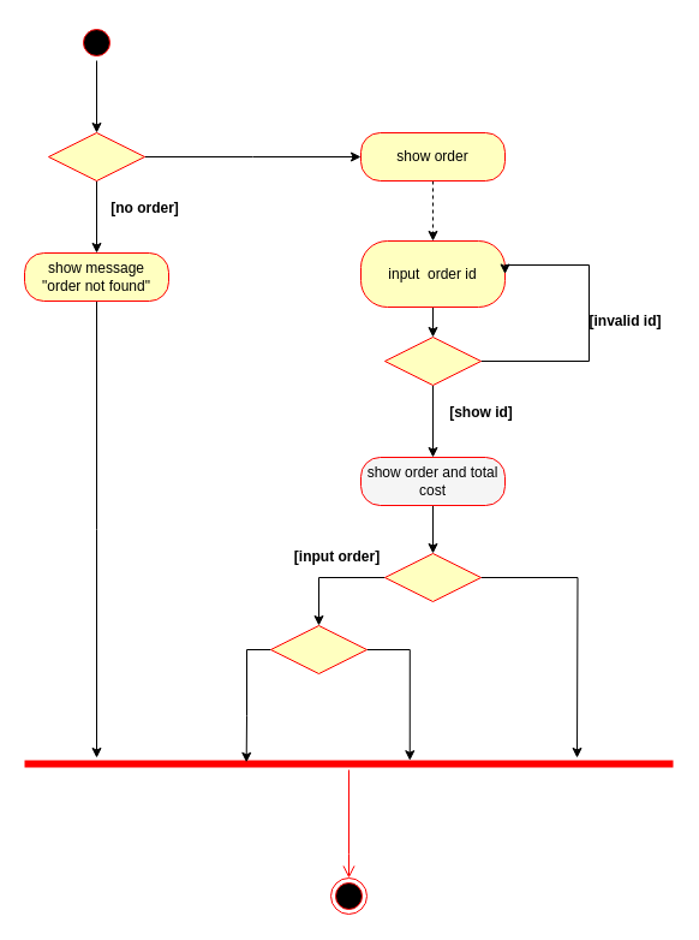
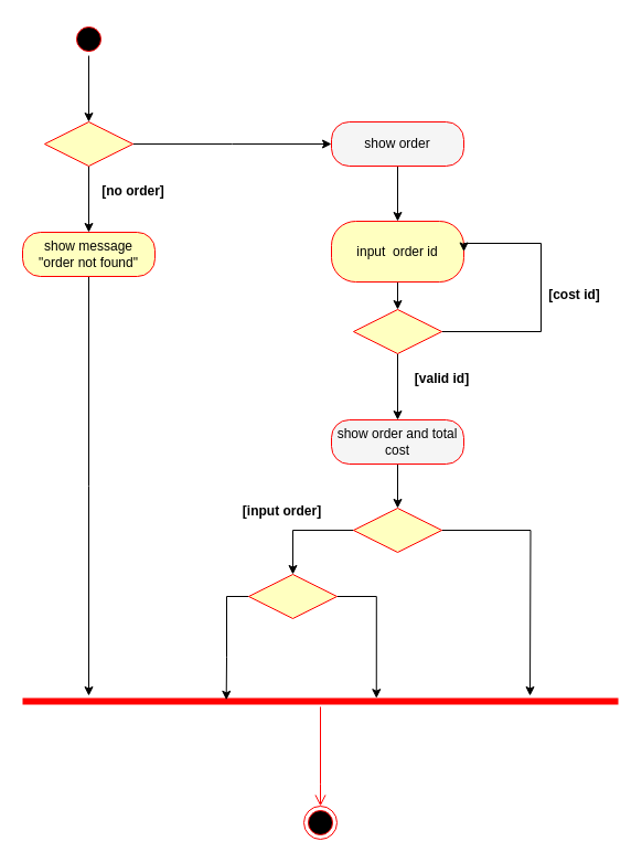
  <mxCell id="0" />
  <mxCell id="1" parent="0" />
  <mxCell id="2" style="edgeStyle=orthogonalEdgeStyle;rounded=0;orthogonalLoop=1;jettySize=auto;html=1;exitX=0.5;exitY=1;exitDx=0;exitDy=0;entryX=0.5;entryY=0;entryDx=0;entryDy=0;" parent="1" source="3" target="6" edge="1"><mxGeometry relative="1" as="geometry" /></mxCell>
  <mxCell id="3" value="" style="ellipse;html=1;shape=startState;fillColor=#000000;strokeColor=#ff0000;" parent="1" vertex="1"><mxGeometry x="65" y="20" width="30" height="30" as="geometry" /></mxCell>
  <mxCell id="4" style="edgeStyle=orthogonalEdgeStyle;rounded=0;orthogonalLoop=1;jettySize=auto;html=1;exitX=0.5;exitY=1;exitDx=0;exitDy=0;entryX=0.5;entryY=0;entryDx=0;entryDy=0;" parent="1" source="6" target="8" edge="1"><mxGeometry relative="1" as="geometry" /></mxCell>
  <mxCell id="5" style="edgeStyle=orthogonalEdgeStyle;rounded=0;orthogonalLoop=1;jettySize=auto;html=1;exitX=1;exitY=0.5;exitDx=0;exitDy=0;entryX=0;entryY=0.5;entryDx=0;entryDy=0;" parent="1" source="6" edge="1"><mxGeometry relative="1" as="geometry"><mxPoint x="300" y="130" as="targetPoint" /></mxGeometry></mxCell>
  <mxCell id="6" value="" style="rhombus;whiteSpace=wrap;html=1;fontColor=#000000;fillColor=#ffffc0;strokeColor=#ff0000;" parent="1" vertex="1"><mxGeometry x="40" y="110" width="80" height="40" as="geometry" /></mxCell>
  <mxCell id="7" style="edgeStyle=orthogonalEdgeStyle;rounded=0;orthogonalLoop=1;jettySize=auto;html=1;exitX=0.5;exitY=1;exitDx=0;exitDy=0;" parent="1" source="8" edge="1"><mxGeometry relative="1" as="geometry"><mxPoint x="80" y="630" as="targetPoint" /></mxGeometry></mxCell>
  <mxCell id="8" value="show message&lt;br&gt;&quot;order not found&quot;" style="rounded=1;whiteSpace=wrap;html=1;arcSize=40;fontColor=#000000;fillColor=#ffffc0;strokeColor=#ff0000;" parent="1" vertex="1"><mxGeometry x="20" y="210" width="120" height="40" as="geometry" /></mxCell>
  <mxCell id="9" value="[no&amp;nbsp;order]" style="text;align=center;fontStyle=1;verticalAlign=middle;spacingLeft=3;spacingRight=3;strokeColor=none;rotatable=0;points=[[0,0.5],[1,0.5]];portConstraint=eastwest;html=1;" parent="1" vertex="1"><mxGeometry x="80" y="160" width="80" height="26" as="geometry" /></mxCell>
- <mxCell id="10" style="edgeStyle=orthogonalEdgeStyle;rounded=0;orthogonalLoop=1;jettySize=auto;html=1;exitX=0.5;exitY=1;exitDx=0;exitDy=0;entryX=0.5;entryY=0;entryDx=0;entryDy=0;dashed=1;" parent="1" source="11" target="13" edge="1"><mxGeometry relative="1" as="geometry" /></mxCell>
- <mxCell id="11" value="show&amp;nbsp;order" style="rounded=1;whiteSpace=wrap;html=1;arcSize=40;fontColor=#000000;fillColor=#ffffc0;strokeColor=#ff0000;" parent="1" vertex="1"><mxGeometry x="300" y="110" width="120" height="40" as="geometry" /></mxCell>
+ <mxCell id="10" style="edgeStyle=orthogonalEdgeStyle;rounded=0;orthogonalLoop=1;jettySize=auto;html=1;exitX=0.5;exitY=1;exitDx=0;exitDy=0;entryX=0.5;entryY=0;entryDx=0;entryDy=0;" parent="1" source="11" target="13" edge="1"><mxGeometry relative="1" as="geometry" /></mxCell>
+ <mxCell id="11" value="show&amp;nbsp;order" style="rounded=1;whiteSpace=wrap;html=1;arcSize=40;fontColor=#000000;fillColor=#f5f5f5;strokeColor=#ff0000;" parent="1" vertex="1"><mxGeometry x="300" y="110" width="120" height="40" as="geometry" /></mxCell>
  <mxCell id="12" style="edgeStyle=orthogonalEdgeStyle;rounded=0;orthogonalLoop=1;jettySize=auto;html=1;exitX=0.5;exitY=1;exitDx=0;exitDy=0;entryX=0.5;entryY=0;entryDx=0;entryDy=0;" parent="1" source="13" target="16" edge="1"><mxGeometry relative="1" as="geometry" /></mxCell>
  <mxCell id="13" value="input&amp;nbsp;&amp;nbsp;order id" style="rounded=1;whiteSpace=wrap;html=1;arcSize=40;fontColor=#000000;fillColor=#ffffc0;strokeColor=#ff0000;" parent="1" vertex="1"><mxGeometry x="300" y="200" width="120" height="55" as="geometry" /></mxCell>
  <mxCell id="14" style="edgeStyle=orthogonalEdgeStyle;rounded=0;orthogonalLoop=1;jettySize=auto;html=1;exitX=1;exitY=0.5;exitDx=0;exitDy=0;entryX=1;entryY=0.5;entryDx=0;entryDy=0;" parent="1" source="16" target="13" edge="1"><mxGeometry relative="1" as="geometry"><Array as="points"><mxPoint x="490" y="300" /><mxPoint x="490" y="220" /></Array></mxGeometry></mxCell>
  <mxCell id="15" style="edgeStyle=orthogonalEdgeStyle;rounded=0;orthogonalLoop=1;jettySize=auto;html=1;exitX=0.5;exitY=1;exitDx=0;exitDy=0;entryX=0.5;entryY=0;entryDx=0;entryDy=0;" parent="1" source="16" target="20" edge="1"><mxGeometry relative="1" as="geometry" /></mxCell>
  <mxCell id="16" value="" style="rhombus;whiteSpace=wrap;html=1;fontColor=#000000;fillColor=#ffffc0;strokeColor=#ff0000;" parent="1" vertex="1"><mxGeometry x="320" y="280" width="80" height="40" as="geometry" /></mxCell>
- <mxCell id="17" value="[show id]" style="text;align=center;fontStyle=1;verticalAlign=middle;spacingLeft=3;spacingRight=3;strokeColor=none;rotatable=0;points=[[0,0.5],[1,0.5]];portConstraint=eastwest;html=1;" parent="1" vertex="1"><mxGeometry x="360" y="330" width="80" height="26" as="geometry" /></mxCell>
- <mxCell id="18" value="[invalid id]" style="text;align=center;fontStyle=1;verticalAlign=middle;spacingLeft=3;spacingRight=3;strokeColor=none;rotatable=0;points=[[0,0.5],[1,0.5]];portConstraint=eastwest;html=1;" parent="1" vertex="1"><mxGeometry x="480" y="254" width="80" height="26" as="geometry" /></mxCell>
+ <mxCell id="17" value="[valid id]" style="text;align=center;fontStyle=1;verticalAlign=middle;spacingLeft=3;spacingRight=3;strokeColor=none;rotatable=0;points=[[0,0.5],[1,0.5]];portConstraint=eastwest;html=1;" parent="1" vertex="1"><mxGeometry x="360" y="330" width="80" height="26" as="geometry" /></mxCell>
+ <mxCell id="18" value="[cost id]" style="text;align=center;fontStyle=1;verticalAlign=middle;spacingLeft=3;spacingRight=3;strokeColor=none;rotatable=0;points=[[0,0.5],[1,0.5]];portConstraint=eastwest;html=1;" parent="1" vertex="1"><mxGeometry x="480" y="254" width="80" height="26" as="geometry" /></mxCell>
  <mxCell id="19" style="edgeStyle=orthogonalEdgeStyle;rounded=0;orthogonalLoop=1;jettySize=auto;html=1;exitX=0.5;exitY=1;exitDx=0;exitDy=0;entryX=0.5;entryY=0;entryDx=0;entryDy=0;" parent="1" source="20" target="23" edge="1"><mxGeometry relative="1" as="geometry" /></mxCell>
  <mxCell id="20" value="show&amp;nbsp;order and total&lt;br&gt;cost" style="rounded=1;whiteSpace=wrap;html=1;arcSize=40;fontColor=#000000;fillColor=#f5f5f5;strokeColor=#ff0000;" parent="1" vertex="1"><mxGeometry x="300" y="380" width="120" height="40" as="geometry" /></mxCell>
  <mxCell id="21" style="edgeStyle=orthogonalEdgeStyle;rounded=0;orthogonalLoop=1;jettySize=auto;html=1;exitX=0;exitY=0.5;exitDx=0;exitDy=0;entryX=0.5;entryY=0;entryDx=0;entryDy=0;" parent="1" source="23" edge="1" target="30"><mxGeometry relative="1" as="geometry"><mxPoint x="250" y="520" as="targetPoint" /></mxGeometry></mxCell>
  <mxCell id="22" style="edgeStyle=orthogonalEdgeStyle;rounded=0;orthogonalLoop=1;jettySize=auto;html=1;exitX=1;exitY=0.5;exitDx=0;exitDy=0;" parent="1" source="23" edge="1"><mxGeometry relative="1" as="geometry"><mxPoint x="480" y="630" as="targetPoint" /></mxGeometry></mxCell>
  <mxCell id="23" value="" style="rhombus;whiteSpace=wrap;html=1;fontColor=#000000;fillColor=#ffffc0;strokeColor=#ff0000;" parent="1" vertex="1"><mxGeometry x="320" y="460" width="80" height="40" as="geometry" /></mxCell>
  <mxCell id="24" value="" style="shape=line;html=1;strokeWidth=6;strokeColor=#ff0000;" parent="1" vertex="1"><mxGeometry x="20" y="630" width="540" height="10" as="geometry" /></mxCell>
  <mxCell id="25" value="" style="edgeStyle=orthogonalEdgeStyle;html=1;verticalAlign=bottom;endArrow=open;endSize=8;strokeColor=#ff0000;rounded=0;entryX=0.5;entryY=0;entryDx=0;entryDy=0;" parent="1" source="24" target="26" edge="1"><mxGeometry relative="1" as="geometry"><mxPoint x="230" y="730" as="targetPoint" /><Array as="points"><mxPoint x="290" y="710" /><mxPoint x="290" y="710" /></Array></mxGeometry></mxCell>
  <mxCell id="26" value="" style="ellipse;html=1;shape=endState;fillColor=#000000;strokeColor=#ff0000;" parent="1" vertex="1"><mxGeometry x="275" y="730" width="30" height="30" as="geometry" /></mxCell>
- <mxCell id="27" value="[input&amp;nbsp;order]" style="text;align=center;fontStyle=1;verticalAlign=middle;spacingLeft=3;spacingRight=3;strokeColor=none;rotatable=0;points=[[0,0.5],[1,0.5]];portConstraint=eastwest;html=1;" parent="1" vertex="1"><mxGeometry x="240" y="450" width="80" height="26" as="geometry" /></mxCell>
+ <mxCell id="27" value="[input&amp;nbsp;order]" style="text;align=center;fontStyle=1;verticalAlign=middle;spacingLeft=3;spacingRight=3;strokeColor=none;rotatable=0;points=[[0,0.5],[1,0.5]];portConstraint=eastwest;html=1;" parent="1" vertex="1"><mxGeometry x="215" y="450" width="80" height="26" as="geometry" /></mxCell>
  <mxCell id="28" style="edgeStyle=orthogonalEdgeStyle;rounded=0;orthogonalLoop=1;jettySize=auto;html=1;exitX=1;exitY=0.5;exitDx=0;exitDy=0;entryX=0.594;entryY=0.22;entryDx=0;entryDy=0;entryPerimeter=0;" edge="1" parent="1" source="30" target="24"><mxGeometry relative="1" as="geometry" /></mxCell>
  <mxCell id="29" style="edgeStyle=orthogonalEdgeStyle;rounded=0;orthogonalLoop=1;jettySize=auto;html=1;exitX=0;exitY=0.5;exitDx=0;exitDy=0;entryX=0.342;entryY=0.38;entryDx=0;entryDy=0;entryPerimeter=0;" edge="1" parent="1" source="30" target="24"><mxGeometry relative="1" as="geometry" /></mxCell>
  <mxCell id="30" value="" style="rhombus;whiteSpace=wrap;html=1;fontColor=#000000;fillColor=#ffffc0;strokeColor=#ff0000;" vertex="1" parent="1"><mxGeometry x="225" y="520" width="80" height="40" as="geometry" /></mxCell>
